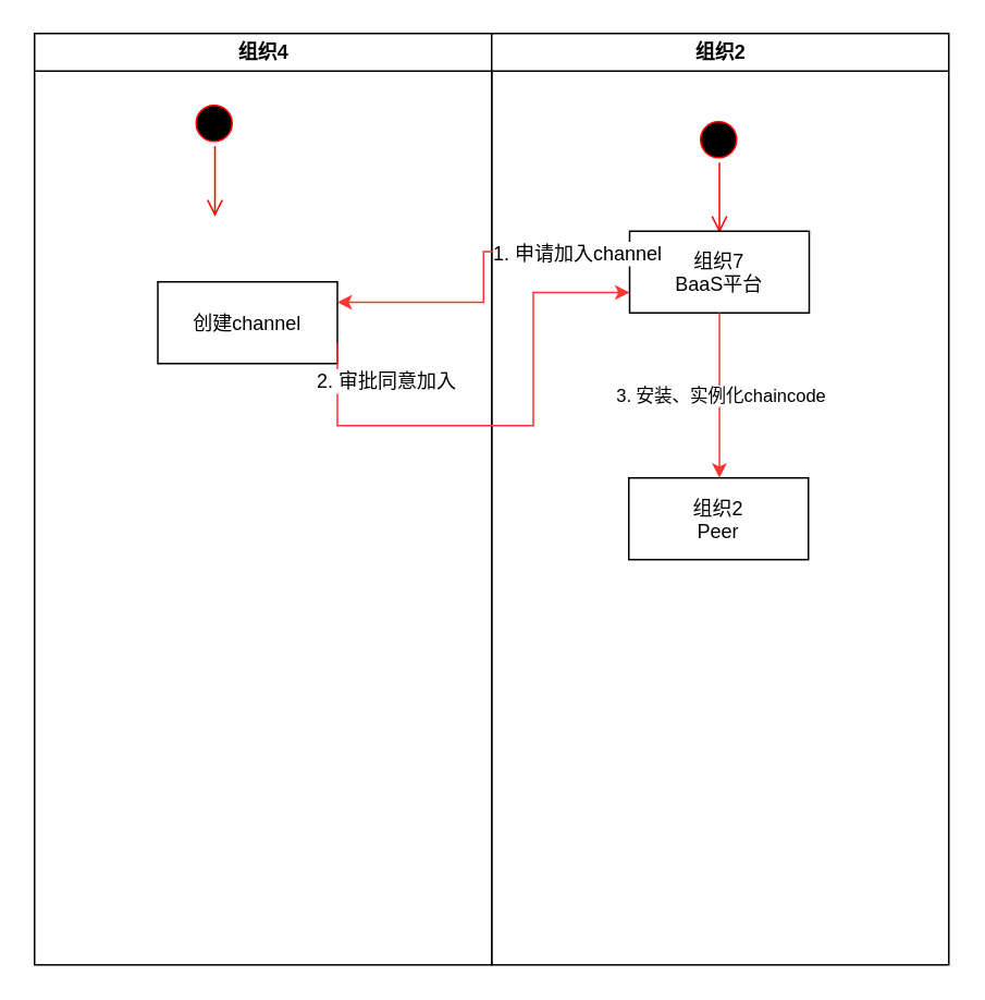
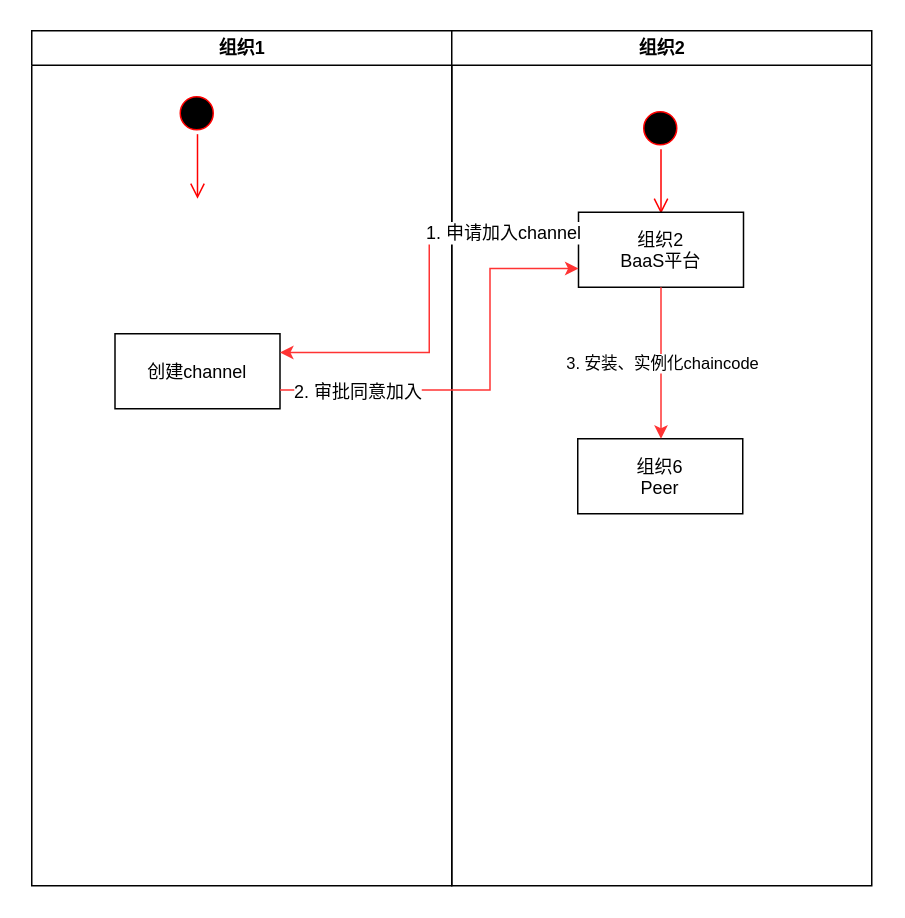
  <mxCell id="0" />
  <mxCell id="1" parent="0" />
- <mxCell id="2" value="组织4" style="swimlane;whiteSpace=wrap" parent="1" vertex="1"><mxGeometry x="20.5" y="20" width="280" height="570" as="geometry" /></mxCell>
+ <mxCell id="2" value="组织1" style="swimlane;whiteSpace=wrap" parent="1" vertex="1"><mxGeometry x="20.5" y="20" width="280" height="570" as="geometry" /></mxCell>
  <mxCell id="3" value="" style="ellipse;shape=startState;fillColor=#000000;strokeColor=#ff0000;" parent="2" vertex="1"><mxGeometry x="95" y="40" width="30" height="30" as="geometry" /></mxCell>
  <mxCell id="4" value="" style="edgeStyle=elbowEdgeStyle;elbow=horizontal;verticalAlign=bottom;endArrow=open;endSize=8;strokeColor=#FF0000;endFill=1;rounded=0" parent="2" edge="1"><mxGeometry x="95" y="40" as="geometry"><mxPoint x="110.5" y="112" as="targetPoint" /><mxPoint x="110.5" y="68.955" as="sourcePoint" /></mxGeometry></mxCell>
- <mxCell id="5" value="创建channel" style="" parent="2" vertex="1"><mxGeometry x="75.5" y="152" width="110" height="50" as="geometry" /></mxCell>
+ <mxCell id="5" value="创建channel" style="" parent="2" vertex="1"><mxGeometry x="55.5" y="202" width="110" height="50" as="geometry" /></mxCell>
  <mxCell id="6" value="组织2" style="swimlane;whiteSpace=wrap" parent="1" vertex="1"><mxGeometry x="300.5" y="20" width="280" height="570" as="geometry" /></mxCell>
  <mxCell id="7" value="" style="ellipse;shape=startState;fillColor=#000000;strokeColor=#ff0000;" vertex="1" parent="6"><mxGeometry x="124" y="50" width="30" height="30" as="geometry" /></mxCell>
  <mxCell id="8" value="" style="edgeStyle=elbowEdgeStyle;elbow=horizontal;verticalAlign=bottom;endArrow=open;endSize=8;strokeColor=#FF0000;endFill=1;rounded=0" edge="1" parent="6"><mxGeometry x="-40.5" y="-78" as="geometry"><mxPoint x="139.5" y="122" as="targetPoint" /><mxPoint x="139.5" y="78.955" as="sourcePoint" /></mxGeometry></mxCell>
- <mxCell id="9" value="组织2&#10;Peer" style="" vertex="1" parent="6"><mxGeometry x="84" y="272" width="110" height="50" as="geometry" /></mxCell>
- <mxCell id="10" value="组织7&#10;BaaS平台" style="" vertex="1" parent="6"><mxGeometry x="84.5" y="121" width="110" height="50" as="geometry" /></mxCell>
+ <mxCell id="9" value="组织6&#10;Peer" style="" vertex="1" parent="6"><mxGeometry x="84" y="272" width="110" height="50" as="geometry" /></mxCell>
+ <mxCell id="10" value="组织2&#10;BaaS平台" style="" vertex="1" parent="6"><mxGeometry x="84.5" y="121" width="110" height="50" as="geometry" /></mxCell>
  <mxCell id="11" value="3. 安装、实例化chaincode" style="edgeStyle=orthogonalEdgeStyle;rounded=0;orthogonalLoop=1;jettySize=auto;html=1;exitX=0.5;exitY=1;exitDx=0;exitDy=0;strokeColor=#FF3333;" edge="1" parent="1" source="10"><mxGeometry relative="1" as="geometry"><mxPoint x="440" y="292" as="targetPoint" /></mxGeometry></mxCell>
  <mxCell id="12" style="edgeStyle=orthogonalEdgeStyle;rounded=0;orthogonalLoop=1;jettySize=auto;html=1;exitX=0;exitY=0.25;exitDx=0;exitDy=0;entryX=1;entryY=0.25;entryDx=0;entryDy=0;strokeColor=#FF3333;" edge="1" parent="1" source="10" target="5"><mxGeometry relative="1" as="geometry" /></mxCell>
  <mxCell id="13" value="1. 申请加入channel" style="text;html=1;resizable=0;points=[];align=center;verticalAlign=middle;labelBackgroundColor=#ffffff;" vertex="1" connectable="0" parent="12"><mxGeometry x="-0.479" y="1" relative="1" as="geometry"><mxPoint x="22" as="offset" /></mxGeometry></mxCell>
  <mxCell id="14" style="edgeStyle=orthogonalEdgeStyle;rounded=0;orthogonalLoop=1;jettySize=auto;html=1;exitX=1;exitY=0.75;exitDx=0;exitDy=0;entryX=0;entryY=0.75;entryDx=0;entryDy=0;strokeColor=#FF3333;" edge="1" parent="1" source="5" target="10"><mxGeometry relative="1" as="geometry"><Array as="points"><mxPoint x="326" y="260" /><mxPoint x="326" y="179" /></Array></mxGeometry></mxCell>
  <mxCell id="15" value="2. 审批同意加入" style="text;html=1;resizable=0;points=[];align=center;verticalAlign=middle;labelBackgroundColor=#ffffff;" vertex="1" connectable="0" parent="14"><mxGeometry x="-0.85" y="-1" relative="1" as="geometry"><mxPoint x="30" as="offset" /></mxGeometry></mxCell>
